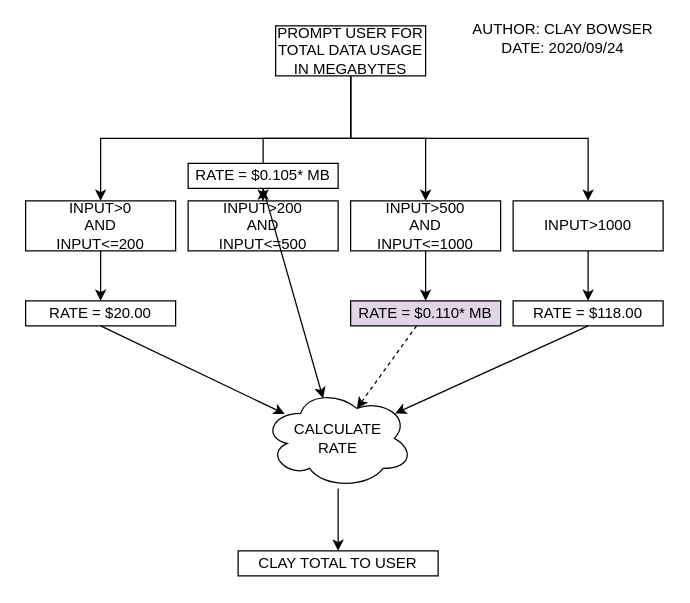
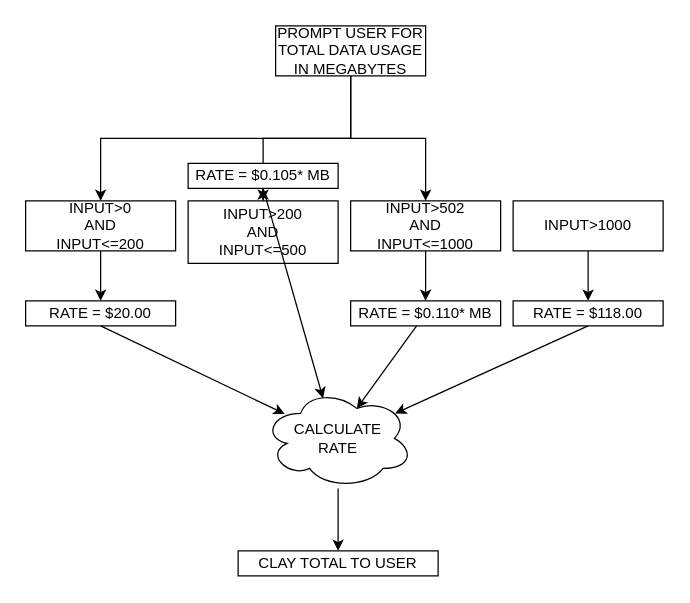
  <mxCell id="0" />
  <mxCell id="1" parent="0" />
  <mxCell id="2" style="edgeStyle=orthogonalEdgeStyle;rounded=0;orthogonalLoop=1;jettySize=auto;html=1;exitX=0.5;exitY=1;exitDx=0;exitDy=0;entryX=0.5;entryY=0;entryDx=0;entryDy=0;" parent="1" source="6" target="8" edge="1"><mxGeometry relative="1" as="geometry" /></mxCell>
  <mxCell id="3" style="edgeStyle=orthogonalEdgeStyle;rounded=0;orthogonalLoop=1;jettySize=auto;html=1;exitX=0.5;exitY=1;exitDx=0;exitDy=0;entryX=0.5;entryY=0;entryDx=0;entryDy=0;" parent="1" source="6" target="10" edge="1"><mxGeometry relative="1" as="geometry" /></mxCell>
- <mxCell id="4" style="edgeStyle=orthogonalEdgeStyle;rounded=0;orthogonalLoop=1;jettySize=auto;html=1;exitX=0.5;exitY=1;exitDx=0;exitDy=0;entryX=0.5;entryY=0;entryDx=0;entryDy=0;" parent="1" source="6" target="14" edge="1"><mxGeometry relative="1" as="geometry" /></mxCell>
  <mxCell id="5" style="edgeStyle=orthogonalEdgeStyle;rounded=0;orthogonalLoop=1;jettySize=auto;html=1;exitX=0.5;exitY=1;exitDx=0;exitDy=0;entryX=0.5;entryY=0;entryDx=0;entryDy=0;" parent="1" source="6" target="12" edge="1"><mxGeometry relative="1" as="geometry" /></mxCell>
  <mxCell id="6" value="PROMPT USER FOR TOTAL DATA USAGE IN MEGABYTES" style="rounded=0;whiteSpace=wrap;html=1;" parent="1" vertex="1"><mxGeometry x="220" y="20" width="120" height="40" as="geometry" /></mxCell>
  <mxCell id="7" value="" style="edgeStyle=orthogonalEdgeStyle;rounded=0;orthogonalLoop=1;jettySize=auto;html=1;" parent="1" source="8" target="17" edge="1"><mxGeometry relative="1" as="geometry" /></mxCell>
  <mxCell id="8" value="INPUT&amp;gt;0&lt;br&gt;AND&lt;br&gt;INPUT&amp;lt;=200" style="rounded=0;whiteSpace=wrap;html=1;" parent="1" vertex="1"><mxGeometry x="20" y="160" width="120" height="40" as="geometry" /></mxCell>
  <mxCell id="9" value="" style="edgeStyle=orthogonalEdgeStyle;rounded=0;orthogonalLoop=1;jettySize=auto;html=1;" parent="1" source="10" target="18" edge="1"><mxGeometry relative="1" as="geometry" /></mxCell>
- <mxCell id="10" value="INPUT&amp;gt;200&lt;br&gt;AND&lt;br&gt;INPUT&amp;lt;=500" style="rounded=0;whiteSpace=wrap;html=1;" parent="1" vertex="1"><mxGeometry x="150" y="160" width="120" height="40" as="geometry" /></mxCell>
+ <mxCell id="10" value="INPUT&amp;gt;200&lt;br&gt;AND&lt;br&gt;INPUT&amp;lt;=500" style="rounded=0;whiteSpace=wrap;html=1;" parent="1" vertex="1"><mxGeometry x="150" y="160" width="120" height="50" as="geometry" /></mxCell>
  <mxCell id="11" value="" style="edgeStyle=orthogonalEdgeStyle;rounded=0;orthogonalLoop=1;jettySize=auto;html=1;" parent="1" source="12" target="19" edge="1"><mxGeometry relative="1" as="geometry" /></mxCell>
- <mxCell id="12" value="INPUT&amp;gt;500&lt;br&gt;AND&lt;br&gt;INPUT&amp;lt;=1000" style="rounded=0;whiteSpace=wrap;html=1;" parent="1" vertex="1"><mxGeometry x="280" y="160" width="120" height="40" as="geometry" /></mxCell>
+ <mxCell id="12" value="INPUT&amp;gt;502&lt;br&gt;AND&lt;br&gt;INPUT&amp;lt;=1000" style="rounded=0;whiteSpace=wrap;html=1;" parent="1" vertex="1"><mxGeometry x="280" y="160" width="120" height="40" as="geometry" /></mxCell>
  <mxCell id="13" value="" style="edgeStyle=orthogonalEdgeStyle;rounded=0;orthogonalLoop=1;jettySize=auto;html=1;" parent="1" source="14" target="20" edge="1"><mxGeometry relative="1" as="geometry" /></mxCell>
  <mxCell id="14" value="INPUT&amp;gt;1000" style="rounded=0;whiteSpace=wrap;html=1;" parent="1" vertex="1"><mxGeometry x="410" y="160" width="120" height="40" as="geometry" /></mxCell>
  <mxCell id="15" value="" style="edgeStyle=orthogonalEdgeStyle;rounded=0;orthogonalLoop=1;jettySize=auto;html=1;" parent="1" source="16" target="21" edge="1"><mxGeometry relative="1" as="geometry" /></mxCell>
  <mxCell id="16" value="CALCULATE&lt;br&gt;RATE" style="ellipse;shape=cloud;whiteSpace=wrap;html=1;" parent="1" vertex="1"><mxGeometry x="210" y="310" width="120" height="80" as="geometry" /></mxCell>
  <mxCell id="17" value="RATE = $20.00" style="rounded=0;whiteSpace=wrap;html=1;" parent="1" vertex="1"><mxGeometry x="20" y="240" width="120" height="20" as="geometry" /></mxCell>
  <mxCell id="18" value="RATE = $0.105* MB" style="rounded=0;whiteSpace=wrap;html=1;" parent="1" vertex="1"><mxGeometry x="150" y="130" width="120" height="20" as="geometry" /></mxCell>
- <mxCell id="19" value="RATE = $0.110* MB" style="rounded=0;whiteSpace=wrap;html=1;fillColor=#e1d5e7;" parent="1" vertex="1"><mxGeometry x="280" y="240" width="120" height="20" as="geometry" /></mxCell>
+ <mxCell id="19" value="RATE = $0.110* MB" style="rounded=0;whiteSpace=wrap;html=1;" parent="1" vertex="1"><mxGeometry x="280" y="240" width="120" height="20" as="geometry" /></mxCell>
  <mxCell id="20" value="RATE = $118.00" style="rounded=0;whiteSpace=wrap;html=1;" parent="1" vertex="1"><mxGeometry x="410" y="240" width="120" height="20" as="geometry" /></mxCell>
  <mxCell id="21" value="CLAY TOTAL TO USER" style="rounded=0;whiteSpace=wrap;html=1;" parent="1" vertex="1"><mxGeometry x="190" y="440" width="160" height="20" as="geometry" /></mxCell>
  <mxCell id="22" value="" style="endArrow=classic;html=1;exitX=0.5;exitY=1;exitDx=0;exitDy=0;entryX=0.144;entryY=0.255;entryDx=0;entryDy=0;entryPerimeter=0;" parent="1" source="17" target="16" edge="1"><mxGeometry width="50" height="50" relative="1" as="geometry"><mxPoint x="250" y="370" as="sourcePoint" /><mxPoint x="300" y="320" as="targetPoint" /></mxGeometry></mxCell>
  <mxCell id="23" value="" style="endArrow=classic;html=1;exitX=0.5;exitY=1;exitDx=0;exitDy=0;entryX=0.4;entryY=0.1;entryDx=0;entryDy=0;entryPerimeter=0;" parent="1" source="18" target="16" edge="1"><mxGeometry width="50" height="50" relative="1" as="geometry"><mxPoint x="250" y="370" as="sourcePoint" /><mxPoint x="300" y="320" as="targetPoint" /></mxGeometry></mxCell>
- <mxCell id="24" value="" style="endArrow=classic;html=1;entryX=0.625;entryY=0.2;entryDx=0;entryDy=0;entryPerimeter=0;dashed=1;" parent="1" source="19" target="16" edge="1"><mxGeometry width="50" height="50" relative="1" as="geometry"><mxPoint x="250" y="370" as="sourcePoint" /><mxPoint x="300" y="320" as="targetPoint" /></mxGeometry></mxCell>
+ <mxCell id="24" value="" style="endArrow=classic;html=1;entryX=0.625;entryY=0.2;entryDx=0;entryDy=0;entryPerimeter=0;" parent="1" source="19" target="16" edge="1"><mxGeometry width="50" height="50" relative="1" as="geometry"><mxPoint x="250" y="370" as="sourcePoint" /><mxPoint x="300" y="320" as="targetPoint" /></mxGeometry></mxCell>
  <mxCell id="25" value="" style="endArrow=classic;html=1;exitX=0.5;exitY=1;exitDx=0;exitDy=0;entryX=0.88;entryY=0.25;entryDx=0;entryDy=0;entryPerimeter=0;" parent="1" source="20" target="16" edge="1"><mxGeometry width="50" height="50" relative="1" as="geometry"><mxPoint x="250" y="370" as="sourcePoint" /><mxPoint x="300" y="320" as="targetPoint" /></mxGeometry></mxCell>
- <mxCell id="26" value="AUTHOR: CLAY BOWSER&lt;br&gt;DATE: 2020/09/24" style="text;html=1;strokeColor=none;fillColor=none;align=center;verticalAlign=middle;whiteSpace=wrap;rounded=0;" parent="1" vertex="1"><mxGeometry x="370" y="20" width="160" height="20" as="geometry" /></mxCell>
